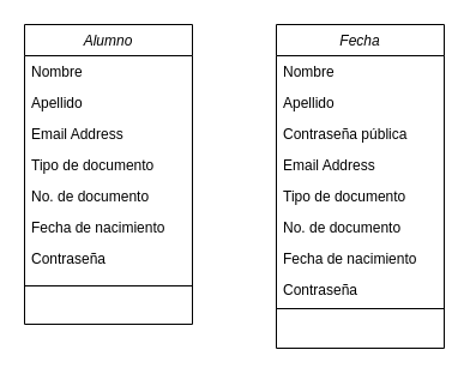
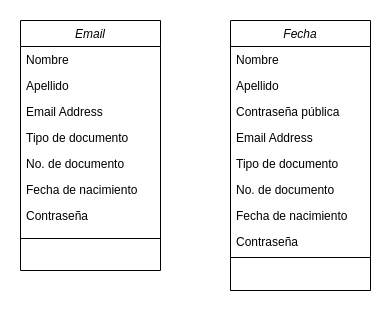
  <mxCell id="0" />
  <mxCell id="1" parent="0" />
- <mxCell id="2" value="Alumno" style="swimlane;fontStyle=2;align=center;verticalAlign=top;childLayout=stackLayout;horizontal=1;startSize=26;horizontalStack=0;resizeParent=1;resizeLast=0;collapsible=1;marginBottom=0;rounded=0;shadow=0;strokeWidth=1;" parent="1" vertex="1"><mxGeometry x="20" y="20" width="140" height="250" as="geometry"><mxRectangle x="230" y="140" width="160" height="26" as="alternateBounds" /></mxGeometry></mxCell>
+ <mxCell id="2" value="Email" style="swimlane;fontStyle=2;align=center;verticalAlign=top;childLayout=stackLayout;horizontal=1;startSize=26;horizontalStack=0;resizeParent=1;resizeLast=0;collapsible=1;marginBottom=0;rounded=0;shadow=0;strokeWidth=1;" parent="1" vertex="1"><mxGeometry x="20" y="20" width="140" height="250" as="geometry"><mxRectangle x="230" y="140" width="160" height="26" as="alternateBounds" /></mxGeometry></mxCell>
  <mxCell id="3" value="Nombre" style="text;align=left;verticalAlign=top;spacingLeft=4;spacingRight=4;overflow=hidden;rotatable=0;points=[[0,0.5],[1,0.5]];portConstraint=eastwest;" parent="2" vertex="1"><mxGeometry y="26" width="140" height="26" as="geometry" /></mxCell>
  <mxCell id="4" value="Apellido" style="text;align=left;verticalAlign=top;spacingLeft=4;spacingRight=4;overflow=hidden;rotatable=0;points=[[0,0.5],[1,0.5]];portConstraint=eastwest;rounded=0;shadow=0;html=0;" parent="2" vertex="1"><mxGeometry y="52" width="140" height="26" as="geometry" /></mxCell>
  <mxCell id="5" value="Email Address" style="text;align=left;verticalAlign=top;spacingLeft=4;spacingRight=4;overflow=hidden;rotatable=0;points=[[0,0.5],[1,0.5]];portConstraint=eastwest;rounded=0;shadow=0;html=0;" parent="2" vertex="1"><mxGeometry y="78" width="140" height="26" as="geometry" /></mxCell>
  <mxCell id="6" value="Tipo de documento" style="text;align=left;verticalAlign=top;spacingLeft=4;spacingRight=4;overflow=hidden;rotatable=0;points=[[0,0.5],[1,0.5]];portConstraint=eastwest;" parent="2" vertex="1"><mxGeometry y="104" width="140" height="26" as="geometry" /></mxCell>
  <mxCell id="7" value="No. de documento" style="text;align=left;verticalAlign=top;spacingLeft=4;spacingRight=4;overflow=hidden;rotatable=0;points=[[0,0.5],[1,0.5]];portConstraint=eastwest;" vertex="1" parent="2"><mxGeometry y="130" width="140" height="26" as="geometry" /></mxCell>
  <mxCell id="8" value="Fecha de nacimiento" style="text;align=left;verticalAlign=top;spacingLeft=4;spacingRight=4;overflow=hidden;rotatable=0;points=[[0,0.5],[1,0.5]];portConstraint=eastwest;" vertex="1" parent="2"><mxGeometry y="156" width="140" height="26" as="geometry" /></mxCell>
  <mxCell id="9" value="Contraseña" style="text;align=left;verticalAlign=top;spacingLeft=4;spacingRight=4;overflow=hidden;rotatable=0;points=[[0,0.5],[1,0.5]];portConstraint=eastwest;" vertex="1" parent="2"><mxGeometry y="182" width="140" height="26" as="geometry" /></mxCell>
  <mxCell id="10" value="&lt;br&gt;&lt;br&gt;&lt;br&gt;" style="line;html=1;strokeWidth=1;align=left;verticalAlign=middle;spacingTop=-1;spacingLeft=3;spacingRight=3;rotatable=0;labelPosition=right;points=[];portConstraint=eastwest;" parent="2" vertex="1"><mxGeometry y="208" width="140" height="20" as="geometry" /></mxCell>
  <mxCell id="11" value="Fecha" style="swimlane;fontStyle=2;align=center;verticalAlign=top;childLayout=stackLayout;horizontal=1;startSize=26;horizontalStack=0;resizeParent=1;resizeLast=0;collapsible=1;marginBottom=0;rounded=0;shadow=0;strokeWidth=1;" vertex="1" parent="1"><mxGeometry x="230" y="20" width="140" height="270" as="geometry"><mxRectangle x="230" y="140" width="160" height="26" as="alternateBounds" /></mxGeometry></mxCell>
  <mxCell id="12" value="Nombre" style="text;align=left;verticalAlign=top;spacingLeft=4;spacingRight=4;overflow=hidden;rotatable=0;points=[[0,0.5],[1,0.5]];portConstraint=eastwest;" vertex="1" parent="11"><mxGeometry y="26" width="140" height="26" as="geometry" /></mxCell>
  <mxCell id="13" value="Apellido" style="text;align=left;verticalAlign=top;spacingLeft=4;spacingRight=4;overflow=hidden;rotatable=0;points=[[0,0.5],[1,0.5]];portConstraint=eastwest;rounded=0;shadow=0;html=0;" vertex="1" parent="11"><mxGeometry y="52" width="140" height="26" as="geometry" /></mxCell>
  <mxCell id="14" value="Contraseña pública" style="text;align=left;verticalAlign=top;spacingLeft=4;spacingRight=4;overflow=hidden;rotatable=0;points=[[0,0.5],[1,0.5]];portConstraint=eastwest;rounded=0;shadow=0;html=0;" vertex="1" parent="11"><mxGeometry y="78" width="140" height="26" as="geometry" /></mxCell>
  <mxCell id="15" value="Email Address" style="text;align=left;verticalAlign=top;spacingLeft=4;spacingRight=4;overflow=hidden;rotatable=0;points=[[0,0.5],[1,0.5]];portConstraint=eastwest;rounded=0;shadow=0;html=0;" vertex="1" parent="11"><mxGeometry y="104" width="140" height="26" as="geometry" /></mxCell>
  <mxCell id="16" value="Tipo de documento" style="text;align=left;verticalAlign=top;spacingLeft=4;spacingRight=4;overflow=hidden;rotatable=0;points=[[0,0.5],[1,0.5]];portConstraint=eastwest;" vertex="1" parent="11"><mxGeometry y="130" width="140" height="26" as="geometry" /></mxCell>
  <mxCell id="17" value="No. de documento" style="text;align=left;verticalAlign=top;spacingLeft=4;spacingRight=4;overflow=hidden;rotatable=0;points=[[0,0.5],[1,0.5]];portConstraint=eastwest;" vertex="1" parent="11"><mxGeometry y="156" width="140" height="26" as="geometry" /></mxCell>
  <mxCell id="18" value="Fecha de nacimiento" style="text;align=left;verticalAlign=top;spacingLeft=4;spacingRight=4;overflow=hidden;rotatable=0;points=[[0,0.5],[1,0.5]];portConstraint=eastwest;" vertex="1" parent="11"><mxGeometry y="182" width="140" height="26" as="geometry" /></mxCell>
  <mxCell id="19" value="Contraseña" style="text;align=left;verticalAlign=top;spacingLeft=4;spacingRight=4;overflow=hidden;rotatable=0;points=[[0,0.5],[1,0.5]];portConstraint=eastwest;" vertex="1" parent="11"><mxGeometry y="208" width="140" height="26" as="geometry" /></mxCell>
  <mxCell id="20" value="&lt;br&gt;&lt;br&gt;&lt;br&gt;" style="line;html=1;strokeWidth=1;align=left;verticalAlign=middle;spacingTop=-1;spacingLeft=3;spacingRight=3;rotatable=0;labelPosition=right;points=[];portConstraint=eastwest;" vertex="1" parent="11"><mxGeometry y="234" width="140" height="6" as="geometry" /></mxCell>
